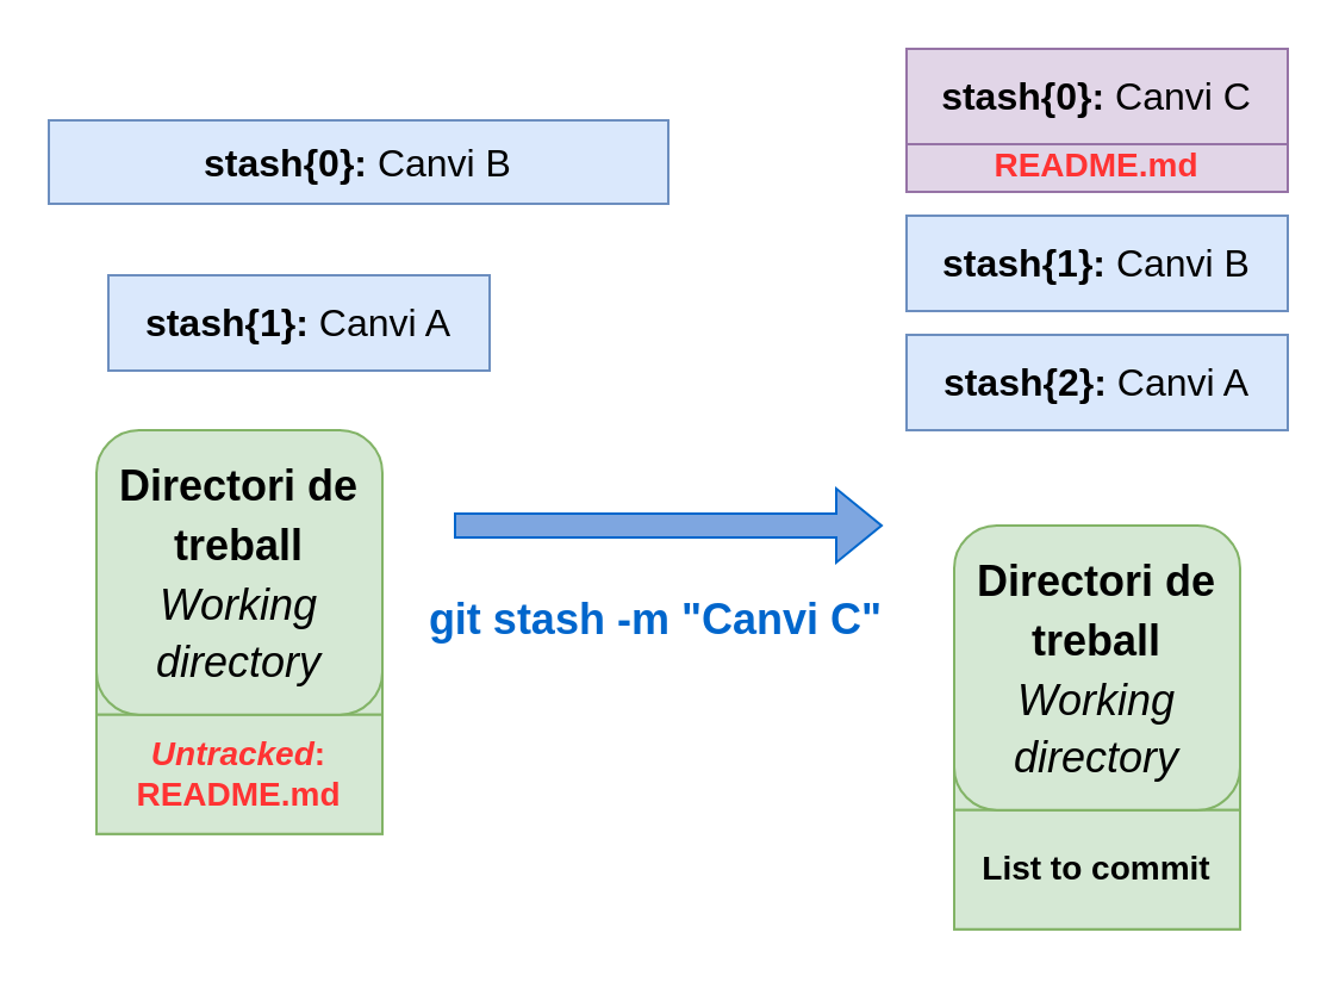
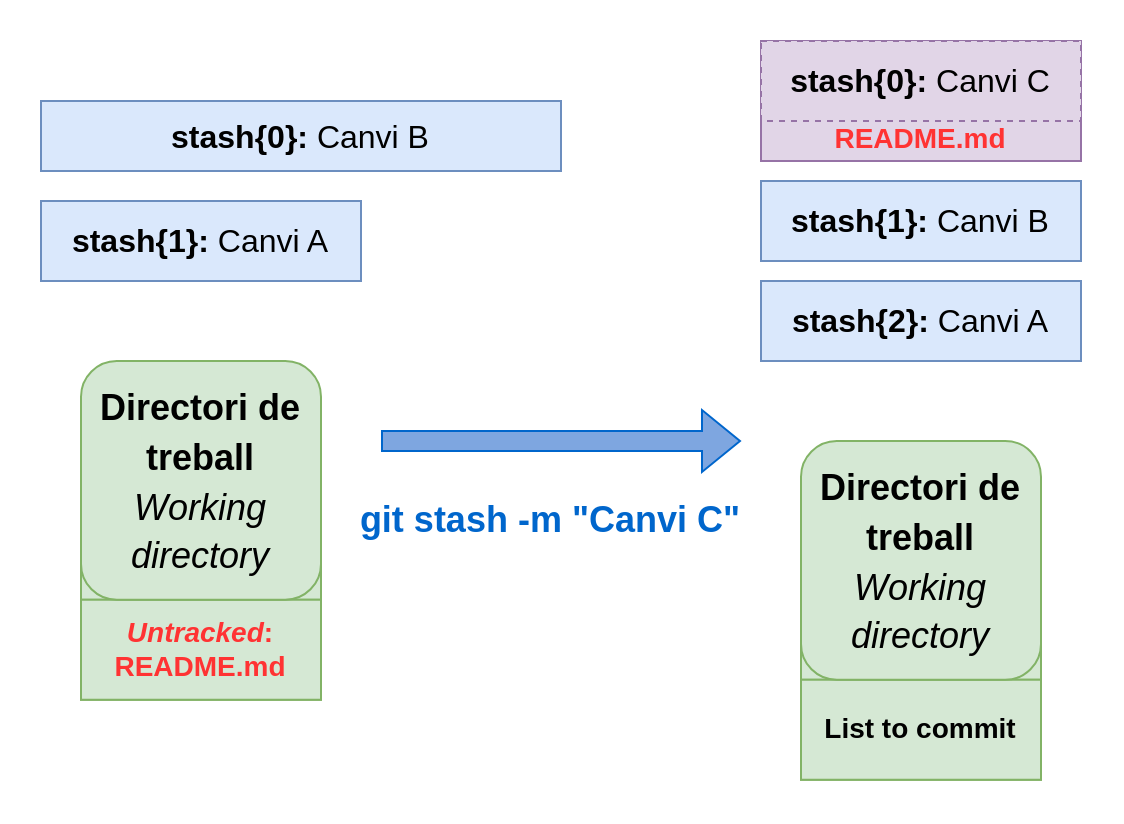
  <mxCell id="0" />
  <mxCell id="1" parent="0" />
  <mxCell id="2" value="&lt;font style=&quot;font-size: 16px;&quot;&gt;&lt;b&gt;stash{0}:&lt;/b&gt; Canvi B&lt;/font&gt;" style="rounded=0;whiteSpace=wrap;html=1;fillColor=#dae8fc;strokeColor=#6c8ebf;" vertex="1" parent="1"><mxGeometry x="20" y="50" width="260" height="35" as="geometry" /></mxCell>
- <mxCell id="3" value="&lt;font style=&quot;font-size: 16px;&quot;&gt;&lt;b&gt;stash{1}:&lt;/b&gt; Canvi A&lt;/font&gt;" style="rounded=0;whiteSpace=wrap;html=1;fillColor=#dae8fc;strokeColor=#6c8ebf;" vertex="1" parent="1"><mxGeometry x="45" y="115" width="160" height="40" as="geometry" /></mxCell>
+ <mxCell id="3" value="&lt;font style=&quot;font-size: 16px;&quot;&gt;&lt;b&gt;stash{1}:&lt;/b&gt; Canvi A&lt;/font&gt;" style="rounded=0;whiteSpace=wrap;html=1;fillColor=#dae8fc;strokeColor=#6c8ebf;" vertex="1" parent="1"><mxGeometry x="20" y="100" width="160" height="40" as="geometry" /></mxCell>
  <mxCell id="4" value="List" style="swimlane;fontStyle=0;childLayout=stackLayout;horizontal=1;startSize=30;horizontalStack=0;resizeParent=1;resizeParentMax=0;resizeLast=0;collapsible=1;marginBottom=0;whiteSpace=wrap;html=1;fillColor=#d5e8d4;strokeColor=#82b366;" vertex="1" parent="1"><mxGeometry x="40" y="269.37" width="120" height="80" as="geometry"><mxRectangle x="10" y="380.63" width="60" height="30" as="alternateBounds" /></mxGeometry></mxCell>
  <mxCell id="5" value="&lt;i&gt;Untracked&lt;/i&gt;: README.md" style="text;strokeColor=#82b366;fillColor=#d5e8d4;align=center;verticalAlign=middle;spacingLeft=4;spacingRight=4;overflow=hidden;points=[[0,0.5],[1,0.5]];portConstraint=eastwest;rotatable=0;whiteSpace=wrap;html=1;fontStyle=1;fontSize=14;fontColor=#FF3333;" vertex="1" parent="4"><mxGeometry y="30" width="120" height="50" as="geometry" /></mxCell>
  <mxCell id="6" value="&lt;b style=&quot;border-color: var(--border-color); font-size: 18px;&quot;&gt;Directori de treball&lt;/b&gt;&lt;br style=&quot;border-color: var(--border-color); font-size: 18px;&quot;&gt;&lt;i style=&quot;border-color: var(--border-color); font-size: 18px;&quot;&gt;Working directory&lt;/i&gt;" style="rounded=1;whiteSpace=wrap;html=1;fontSize=20;fillColor=#d5e8d4;strokeColor=#82b366;" vertex="1" parent="1"><mxGeometry x="40" y="180" width="120" height="119.37" as="geometry" /></mxCell>
  <mxCell id="7" value="" style="shape=flexArrow;endArrow=classic;html=1;rounded=0;fillColor=#7EA6E0;strokeColor=#0066CC;" edge="1" parent="1"><mxGeometry width="50" height="50" relative="1" as="geometry"><mxPoint x="190" y="220" as="sourcePoint" /><mxPoint x="370" y="220" as="targetPoint" /></mxGeometry></mxCell>
  <mxCell id="8" value="&lt;b&gt;&lt;font color=&quot;#0066cc&quot; style=&quot;font-size: 18px;&quot;&gt;git stash -m &quot;Canvi C&quot;&lt;/font&gt;&lt;/b&gt;" style="text;html=1;align=center;verticalAlign=middle;whiteSpace=wrap;rounded=0;" vertex="1" parent="1"><mxGeometry x="170" y="240" width="210" height="40" as="geometry" /></mxCell>
  <mxCell id="9" value="&lt;font style=&quot;font-size: 16px;&quot;&gt;&lt;b&gt;stash{1}:&lt;/b&gt; Canvi B&lt;/font&gt;" style="rounded=0;whiteSpace=wrap;html=1;fillColor=#dae8fc;strokeColor=#6c8ebf;" vertex="1" parent="1"><mxGeometry x="380" y="90" width="160" height="40" as="geometry" /></mxCell>
  <mxCell id="10" value="&lt;font style=&quot;font-size: 16px;&quot;&gt;&lt;b&gt;stash{2}:&lt;/b&gt; Canvi A&lt;/font&gt;" style="rounded=0;whiteSpace=wrap;html=1;fillColor=#dae8fc;strokeColor=#6c8ebf;" vertex="1" parent="1"><mxGeometry x="380" y="140" width="160" height="40" as="geometry" /></mxCell>
  <mxCell id="11" value="List" style="swimlane;fontStyle=0;childLayout=stackLayout;horizontal=1;startSize=30;horizontalStack=0;resizeParent=1;resizeParentMax=0;resizeLast=0;collapsible=1;marginBottom=0;whiteSpace=wrap;html=1;fillColor=#d5e8d4;strokeColor=#82b366;" vertex="1" parent="1"><mxGeometry x="400" y="309.37" width="120" height="80" as="geometry"><mxRectangle x="10" y="380.63" width="60" height="30" as="alternateBounds" /></mxGeometry></mxCell>
  <mxCell id="12" value="&lt;font color=&quot;#000000&quot;&gt;List to commit&lt;/font&gt;" style="text;strokeColor=#82b366;fillColor=#d5e8d4;align=center;verticalAlign=middle;spacingLeft=4;spacingRight=4;overflow=hidden;points=[[0,0.5],[1,0.5]];portConstraint=eastwest;rotatable=0;whiteSpace=wrap;html=1;fontStyle=1;fontSize=14;fontColor=#FF3333;" vertex="1" parent="11"><mxGeometry y="30" width="120" height="50" as="geometry" /></mxCell>
  <mxCell id="13" value="&lt;b style=&quot;border-color: var(--border-color); font-size: 18px;&quot;&gt;Directori de treball&lt;/b&gt;&lt;br style=&quot;border-color: var(--border-color); font-size: 18px;&quot;&gt;&lt;i style=&quot;border-color: var(--border-color); font-size: 18px;&quot;&gt;Working directory&lt;/i&gt;" style="rounded=1;whiteSpace=wrap;html=1;fontSize=20;fillColor=#d5e8d4;strokeColor=#82b366;" vertex="1" parent="1"><mxGeometry x="400" y="220" width="120" height="119.37" as="geometry" /></mxCell>
  <mxCell id="14" value="" style="group" vertex="1" connectable="0" parent="1"><mxGeometry x="380" y="20" width="160" height="60" as="geometry" /></mxCell>
  <mxCell id="15" value="&lt;div&gt;&lt;span style=&quot;color: rgb(255, 51, 51); font-size: 14px; font-weight: 700;&quot;&gt;README.md&lt;/span&gt;&lt;br&gt;&lt;/div&gt;" style="rounded=0;whiteSpace=wrap;html=1;fillColor=#e1d5e7;strokeColor=#9673a6;verticalAlign=bottom;" vertex="1" parent="14"><mxGeometry width="160" height="60" as="geometry" /></mxCell>
- <mxCell id="16" value="&lt;font style=&quot;font-size: 16px;&quot;&gt;&lt;b&gt;stash{0}:&lt;/b&gt; Canvi C&lt;/font&gt;" style="rounded=0;whiteSpace=wrap;html=1;fillColor=#e1d5e7;strokeColor=#9673a6;" vertex="1" parent="14"><mxGeometry width="160" height="40" as="geometry" /></mxCell>
+ <mxCell id="16" value="&lt;font style=&quot;font-size: 16px;&quot;&gt;&lt;b&gt;stash{0}:&lt;/b&gt; Canvi C&lt;/font&gt;" style="rounded=0;whiteSpace=wrap;html=1;fillColor=#e1d5e7;strokeColor=#9673a6;dashed=1;" vertex="1" parent="14"><mxGeometry width="160" height="40" as="geometry" /></mxCell>
